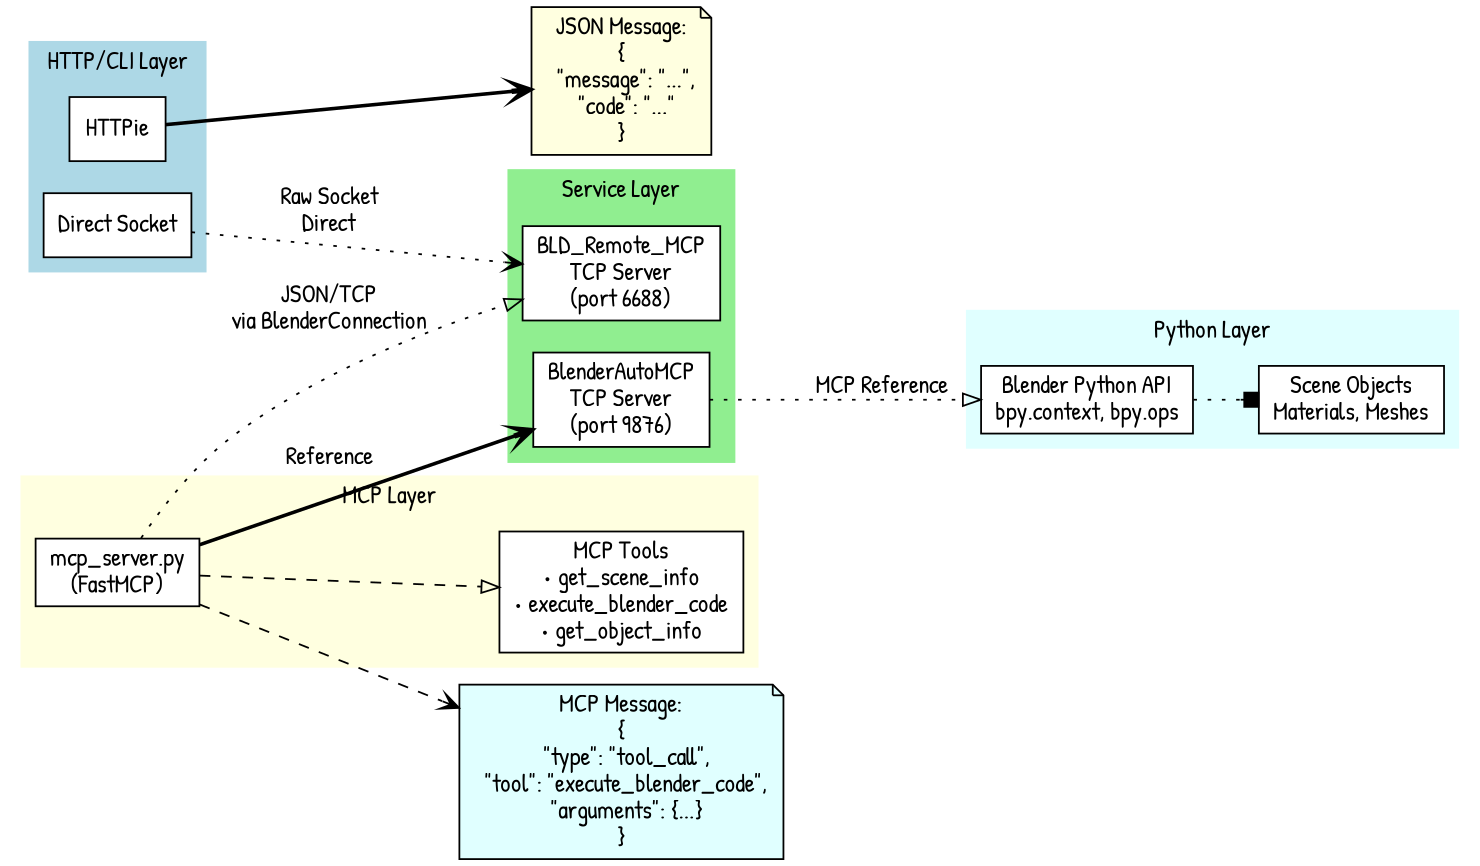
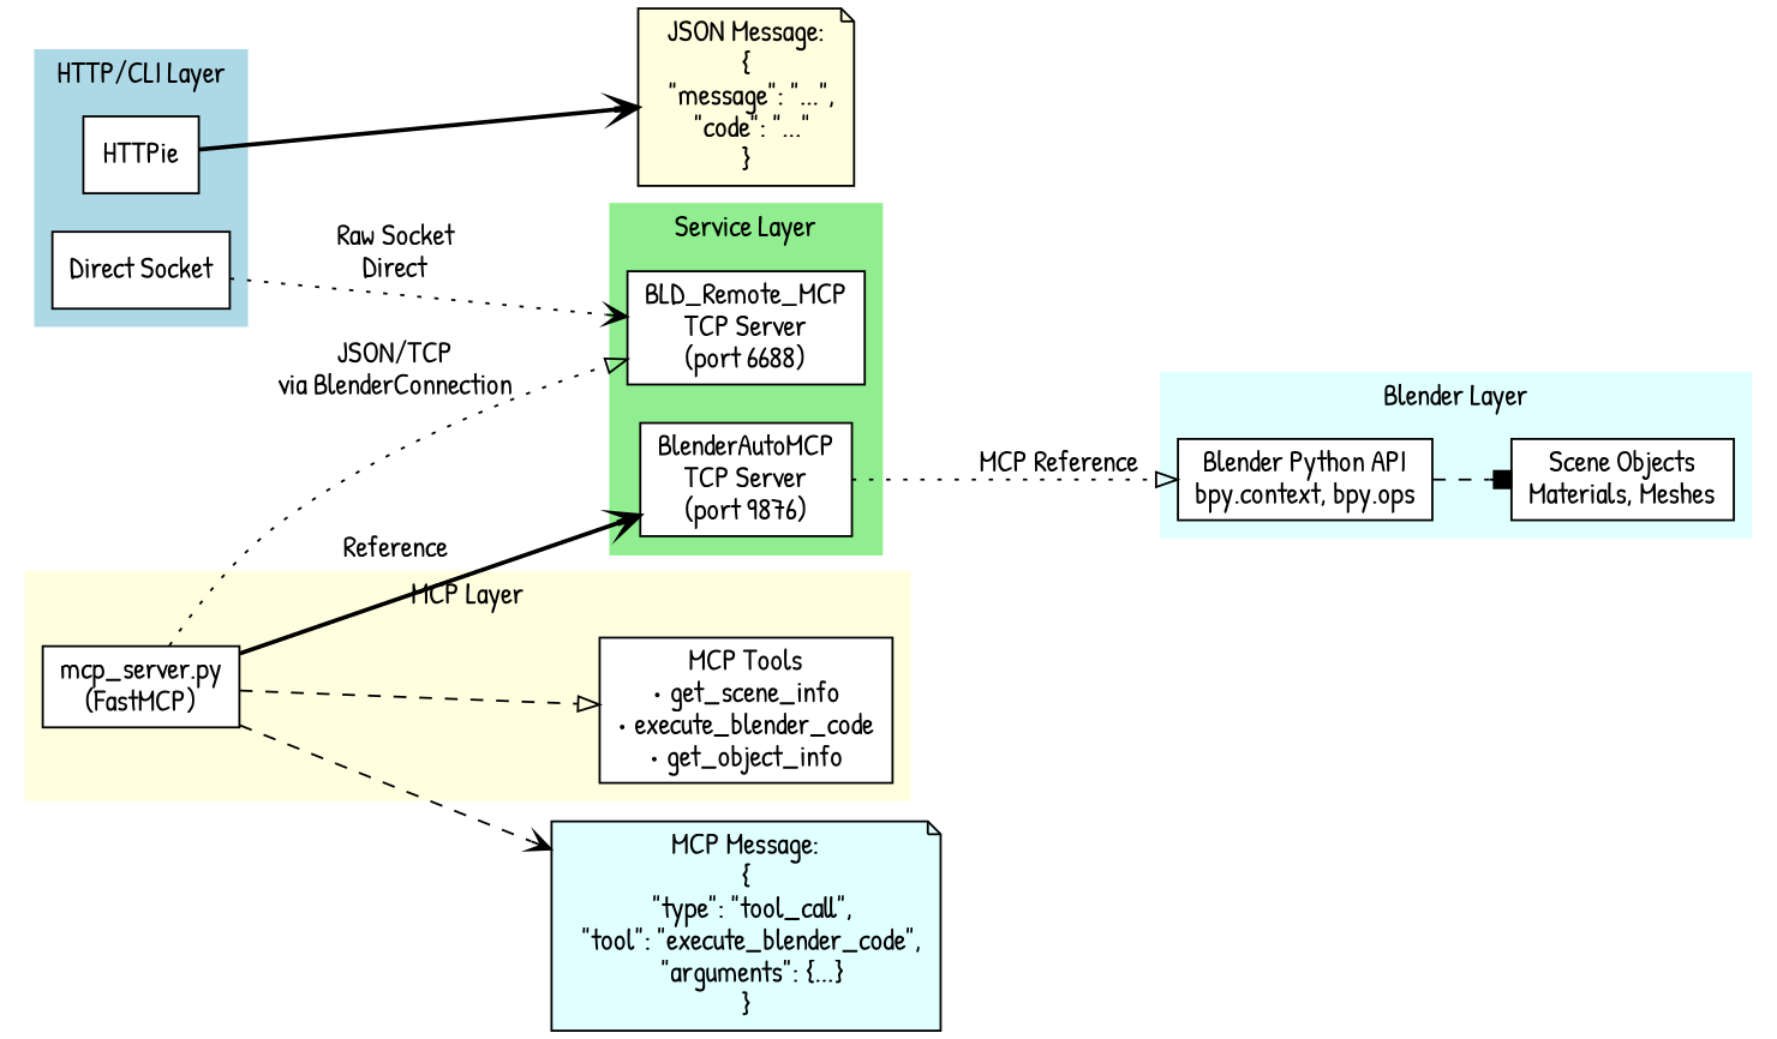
  digraph {
    fontname="Patrick Hand"
    rankdir=LR
    node [fillcolor=white fontname="Patrick Hand" shape=box style=filled]
    edge [arrowhead=vee fontname="Patrick Hand" style=dotted]
    HTTPie
    n2 [label="Direct Socket"]
    n3 [label="mcp_server.py\n(FastMCP)"]
    n4 [label="MCP Tools\n• get_scene_info\n• execute_blender_code\n• get_object_info"]
    n5 [label="BLD_Remote_MCP\nTCP Server\n(port 6688)"]
    n6 [label="BlenderAutoMCP\nTCP Server\n(port 9876)"]
    n7 [label="Blender Python API\nbpy.context, bpy.ops"]
    n8 [label="Scene Objects\nMaterials, Meshes"]
    n9 [fillcolor=lightyellow label="JSON Message:\n{\n  \"message\": \"...\",\n  \"code\": \"...\"\n}" shape=note]
    n10 [fillcolor=lightcyan label="MCP Message:\n{\n  \"type\": \"tool_call\",\n  \"tool\": \"execute_blender_code\",\n  \"arguments\": {...}\n}" shape=note]
    subgraph cluster_1 {
      color=lightblue
      label="HTTP/CLI Layer"
      style=filled
      HTTPie
      n2
    }
    subgraph cluster_2 {
      color=lightyellow
      label="MCP Layer"
      style=filled
      n3
      n4
    }
    subgraph cluster_3 {
      color=lightgreen
      label="Service Layer"
      style=filled
      n5
      n6
    }
    subgraph cluster_4 {
      color=lightcyan
-     label="Python Layer"
+     label="Blender Layer"
      style=filled
      n7
      n8
    }
    HTTPie -> n9 [style=bold]
    n2 -> n5 [label="Raw Socket\nDirect"]
    n3 -> n4 [arrowhead=onormal style=dashed]
    n3 -> n5 [arrowhead=onormal label="JSON/TCP\nvia BlenderConnection"]
    n3 -> n6 [label=Reference style=bold]
    n3 -> n10 [style=dashed]
    n6 -> n7 [arrowhead=onormal label="MCP Reference"]
-   n7 -> n8 [arrowhead=box]
+   n7 -> n8 [arrowhead=box style=dashed]
  }
